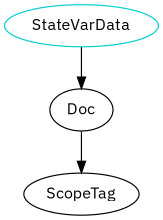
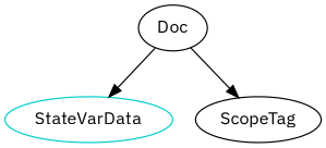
  digraph {
    fontname="IBM Plex Sans"
    node [fontname="IBM Plex Sans"]
    edge [fontname="IBM Plex Sans"]
    n1 [color=cyan3 label=StateVarData shape=oval]
    Doc
    ScopeTag
-   n1 -> Doc
+   Doc -> n1
    Doc -> ScopeTag
  }
